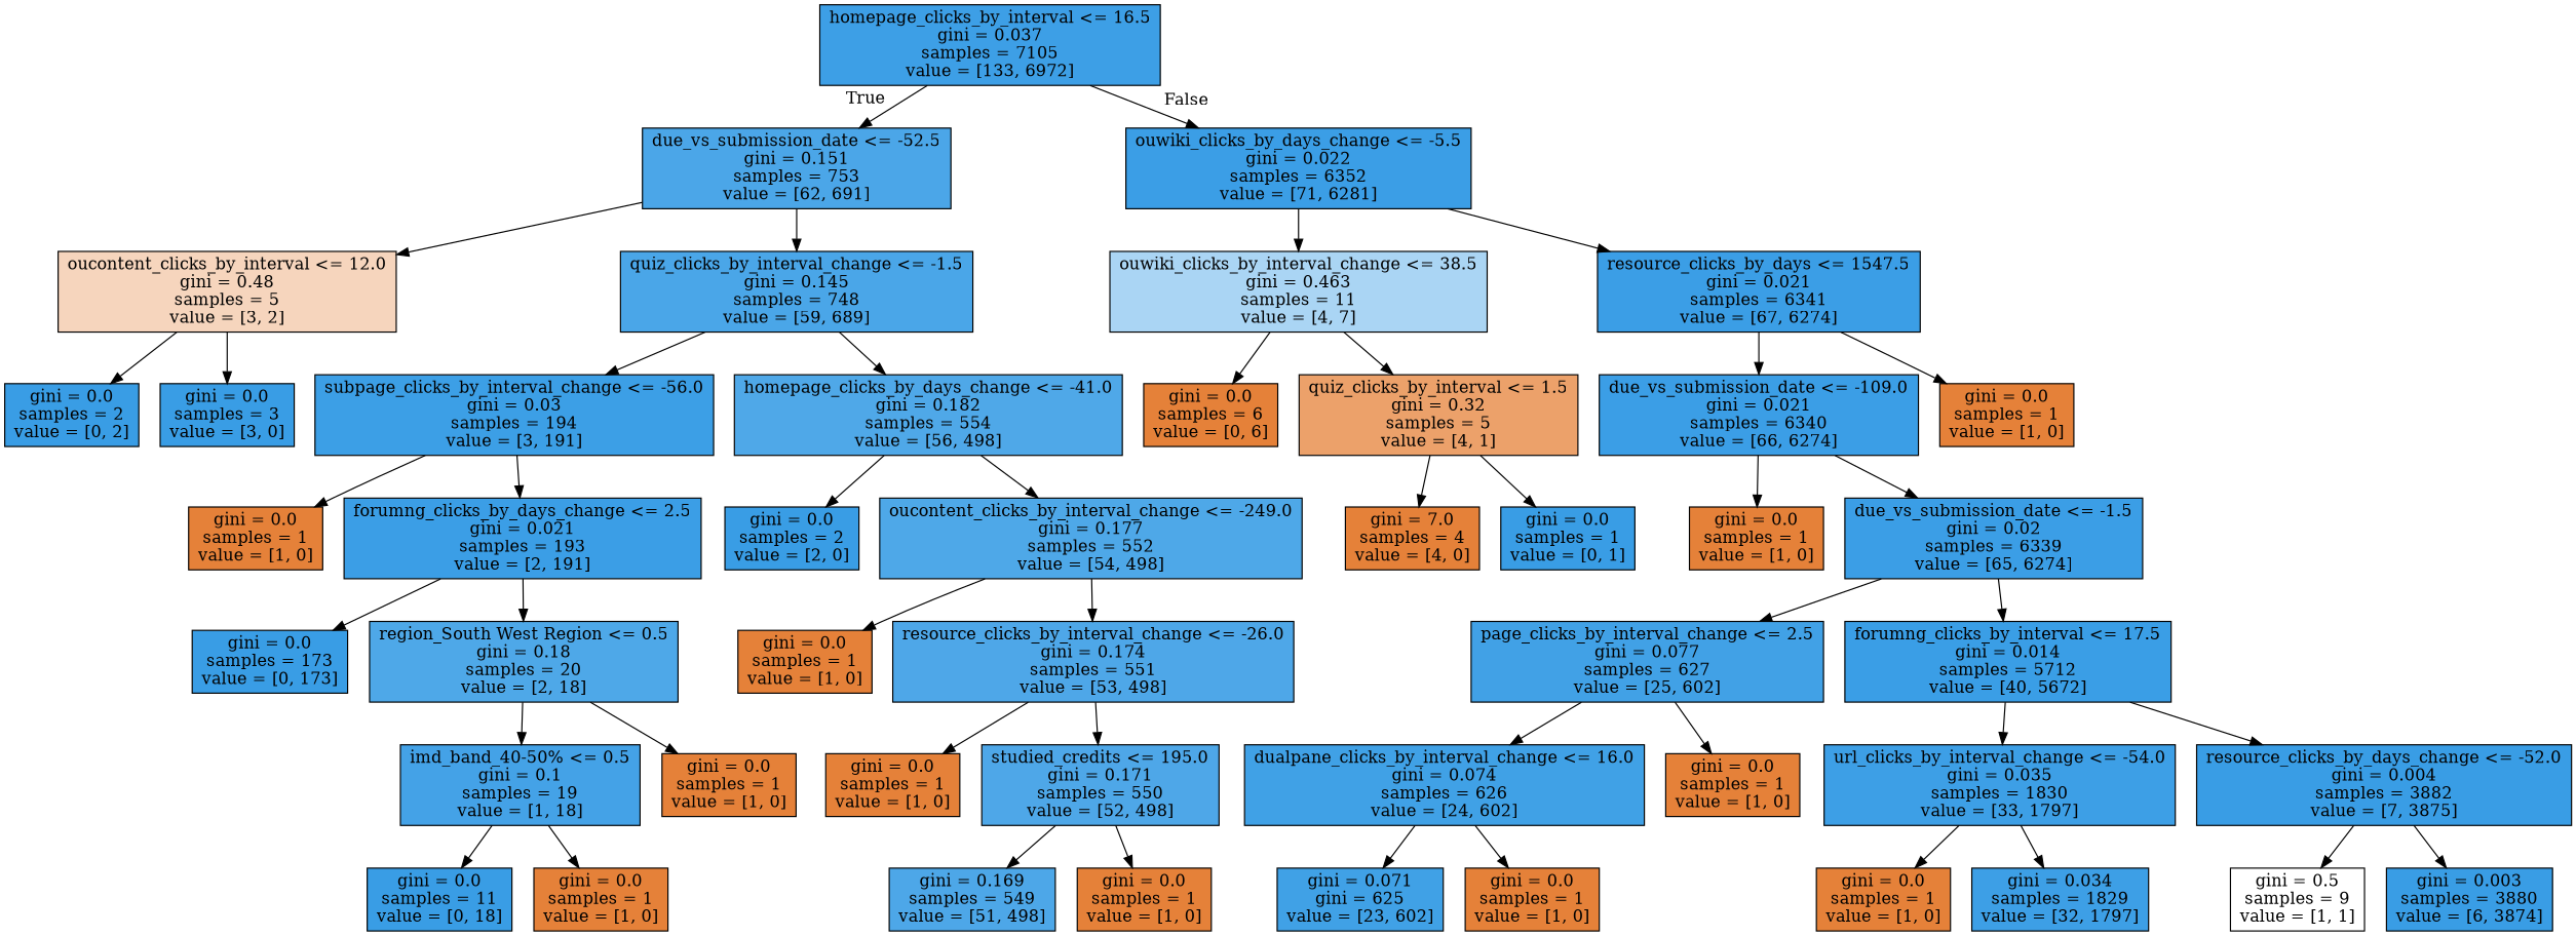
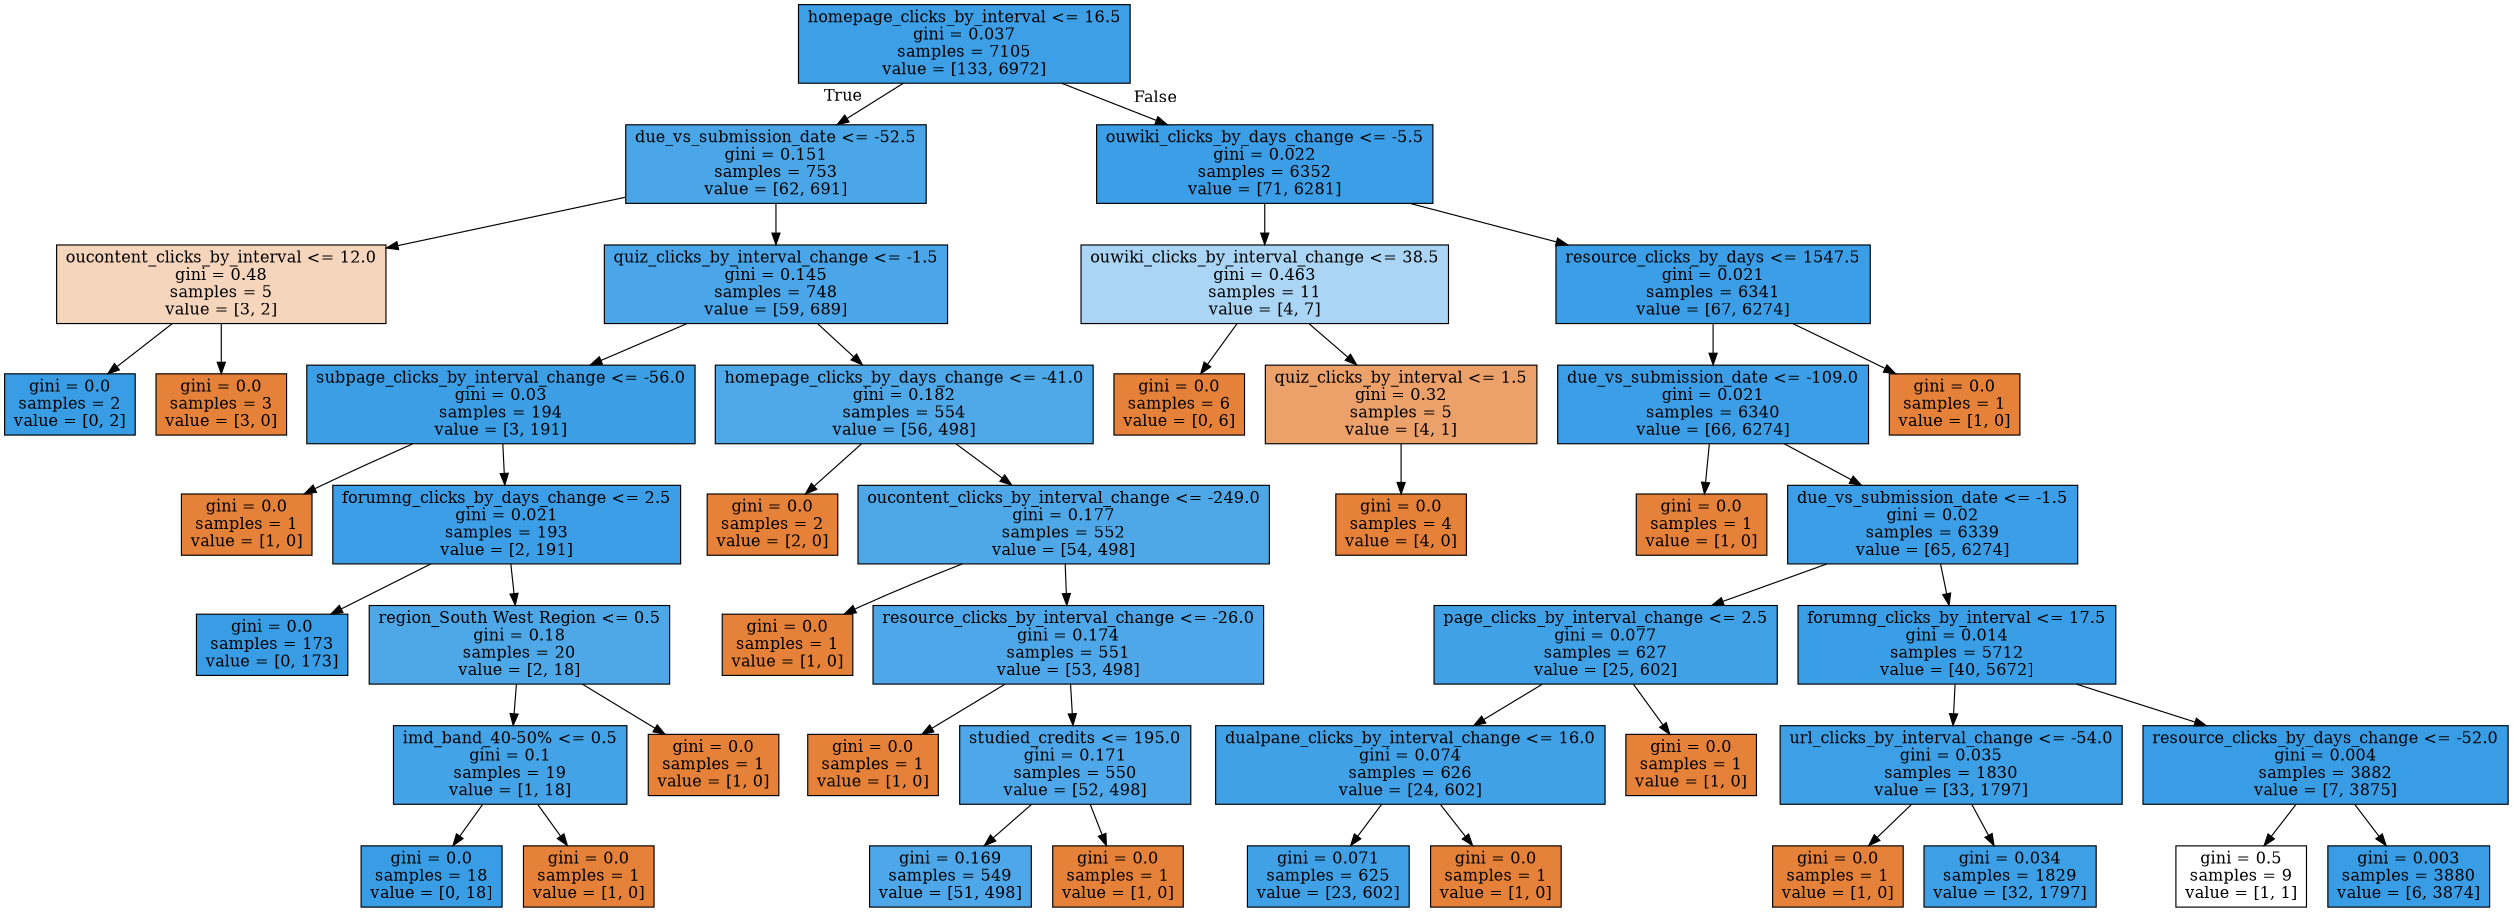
  digraph {
    node [color=black fillcolor="#e58139ff" shape=box style=filled]
    n1 [fillcolor="#399de5fa" label="homepage_clicks_by_interval <= 16.5\ngini = 0.037\nsamples = 7105\nvalue = [133, 6972]"]
    n2 [fillcolor="#399de5e8" label="due_vs_submission_date <= -52.5\ngini = 0.151\nsamples = 753\nvalue = [62, 691]"]
    n3 [fillcolor="#399de5fc" label="ouwiki_clicks_by_days_change <= -5.5\ngini = 0.022\nsamples = 6352\nvalue = [71, 6281]"]
    n4 [fillcolor="#e5813955" label="oucontent_clicks_by_interval <= 12.0\ngini = 0.48\nsamples = 5\nvalue = [3, 2]"]
    n5 [fillcolor="#399de5e9" label="quiz_clicks_by_interval_change <= -1.5\ngini = 0.145\nsamples = 748\nvalue = [59, 689]"]
    n6 [fillcolor="#399de56d" label="ouwiki_clicks_by_interval_change <= 38.5\ngini = 0.463\nsamples = 11\nvalue = [4, 7]"]
    n7 [fillcolor="#399de5fc" label="resource_clicks_by_days <= 1547.5\ngini = 0.021\nsamples = 6341\nvalue = [67, 6274]"]
    n8 [fillcolor="#399de5ff" label="gini = 0.0\nsamples = 2\nvalue = [0, 2]"]
-   n9 [fillcolor="#399de5ff" label="gini = 0.0\nsamples = 3\nvalue = [3, 0]"]
+   n9 [label="gini = 0.0\nsamples = 3\nvalue = [3, 0]"]
    n10 [fillcolor="#399de5fb" label="subpage_clicks_by_interval_change <= -56.0\ngini = 0.03\nsamples = 194\nvalue = [3, 191]"]
    n11 [fillcolor="#399de5e2" label="homepage_clicks_by_days_change <= -41.0\ngini = 0.182\nsamples = 554\nvalue = [56, 498]"]
    n12 [label="gini = 0.0\nsamples = 1\nvalue = [1, 0]"]
    n13 [fillcolor="#399de5fc" label="forumng_clicks_by_days_change <= 2.5\ngini = 0.021\nsamples = 193\nvalue = [2, 191]"]
-   n14 [fillcolor="#399de5ff" label="gini = 0.0\nsamples = 2\nvalue = [2, 0]"]
+   n14 [label="gini = 0.0\nsamples = 2\nvalue = [2, 0]"]
    n15 [fillcolor="#399de5e3" label="oucontent_clicks_by_interval_change <= -249.0\ngini = 0.177\nsamples = 552\nvalue = [54, 498]"]
    n16 [fillcolor="#399de5ff" label="gini = 0.0\nsamples = 173\nvalue = [0, 173]"]
    n17 [fillcolor="#399de5e3" label="region_South West Region <= 0.5\ngini = 0.18\nsamples = 20\nvalue = [2, 18]"]
    n18 [fillcolor="#399de5f1" label="imd_band_40-50% <= 0.5\ngini = 0.1\nsamples = 19\nvalue = [1, 18]"]
    n19 [label="gini = 0.0\nsamples = 1\nvalue = [1, 0]"]
-   n20 [fillcolor="#399de5ff" label="gini = 0.0\nsamples = 11\nvalue = [0, 18]"]
+   n20 [fillcolor="#399de5ff" label="gini = 0.0\nsamples = 18\nvalue = [0, 18]"]
    n21 [label="gini = 0.0\nsamples = 1\nvalue = [1, 0]"]
    n22 [label="gini = 0.0\nsamples = 1\nvalue = [1, 0]"]
    n23 [fillcolor="#399de5e4" label="resource_clicks_by_interval_change <= -26.0\ngini = 0.174\nsamples = 551\nvalue = [53, 498]"]
    n24 [label="gini = 0.0\nsamples = 1\nvalue = [1, 0]"]
    n25 [fillcolor="#399de5e4" label="studied_credits <= 195.0\ngini = 0.171\nsamples = 550\nvalue = [52, 498]"]
    n26 [fillcolor="#399de5e5" label="gini = 0.169\nsamples = 549\nvalue = [51, 498]"]
    n27 [label="gini = 0.0\nsamples = 1\nvalue = [1, 0]"]
    n28 [label="gini = 0.0\nsamples = 6\nvalue = [0, 6]"]
    n29 [fillcolor="#e58139bf" label="quiz_clicks_by_interval <= 1.5\ngini = 0.32\nsamples = 5\nvalue = [4, 1]"]
    n30 [fillcolor="#399de5fc" label="due_vs_submission_date <= -109.0\ngini = 0.021\nsamples = 6340\nvalue = [66, 6274]"]
    n31 [label="gini = 0.0\nsamples = 1\nvalue = [1, 0]"]
-   n32 [label="gini = 7.0\nsamples = 4\nvalue = [4, 0]"]
-   n33 [fillcolor="#399de5ff" label="gini = 0.0\nsamples = 1\nvalue = [0, 1]"]
+   n32 [label="gini = 0.0\nsamples = 4\nvalue = [4, 0]"]
    n34 [label="gini = 0.0\nsamples = 1\nvalue = [1, 0]"]
    n35 [fillcolor="#399de5fc" label="due_vs_submission_date <= -1.5\ngini = 0.02\nsamples = 6339\nvalue = [65, 6274]"]
    n36 [fillcolor="#399de5f4" label="page_clicks_by_interval_change <= 2.5\ngini = 0.077\nsamples = 627\nvalue = [25, 602]"]
    n37 [fillcolor="#399de5fd" label="forumng_clicks_by_interval <= 17.5\ngini = 0.014\nsamples = 5712\nvalue = [40, 5672]"]
    n38 [fillcolor="#399de5f5" label="dualpane_clicks_by_interval_change <= 16.0\ngini = 0.074\nsamples = 626\nvalue = [24, 602]"]
    n39 [label="gini = 0.0\nsamples = 1\nvalue = [1, 0]"]
    n40 [fillcolor="#399de5fa" label="url_clicks_by_interval_change <= -54.0\ngini = 0.035\nsamples = 1830\nvalue = [33, 1797]"]
    n41 [fillcolor="#399de5ff" label="resource_clicks_by_days_change <= -52.0\ngini = 0.004\nsamples = 3882\nvalue = [7, 3875]"]
-   n42 [fillcolor="#399de5f5" label="gini = 0.071\ngini = 625\nvalue = [23, 602]"]
+   n42 [fillcolor="#399de5f5" label="gini = 0.071\nsamples = 625\nvalue = [23, 602]"]
    n43 [label="gini = 0.0\nsamples = 1\nvalue = [1, 0]"]
    n44 [label="gini = 0.0\nsamples = 1\nvalue = [1, 0]"]
    n45 [fillcolor="#399de5fa" label="gini = 0.034\nsamples = 1829\nvalue = [32, 1797]"]
    n46 [fillcolor="#e5813900" label="gini = 0.5\nsamples = 9\nvalue = [1, 1]"]
    n47 [fillcolor="#399de5ff" label="gini = 0.003\nsamples = 3880\nvalue = [6, 3874]"]
    n1 -> n2 [headlabel=True labelangle=45 labeldistance=2.5]
    n1 -> n3 [headlabel=False labelangle=-45 labeldistance=2.5]
    n2 -> n4
    n2 -> n5
    n3 -> n6
    n3 -> n7
    n4 -> n8
    n4 -> n9
    n5 -> n10
    n5 -> n11
    n6 -> n28
    n6 -> n29
    n7 -> n30
    n7 -> n31
    n10 -> n12
    n10 -> n13
    n11 -> n14
    n11 -> n15
    n13 -> n16
    n13 -> n17
    n15 -> n22
    n15 -> n23
    n17 -> n18
    n17 -> n19
    n18 -> n20
    n18 -> n21
    n23 -> n24
    n23 -> n25
    n25 -> n26
    n25 -> n27
    n29 -> n32
-   n29 -> n33
    n30 -> n34
    n30 -> n35
    n35 -> n36
    n35 -> n37
    n36 -> n38
    n36 -> n39
    n37 -> n40
    n37 -> n41
    n38 -> n42
    n38 -> n43
    n40 -> n44
    n40 -> n45
    n41 -> n46
    n41 -> n47
  }
